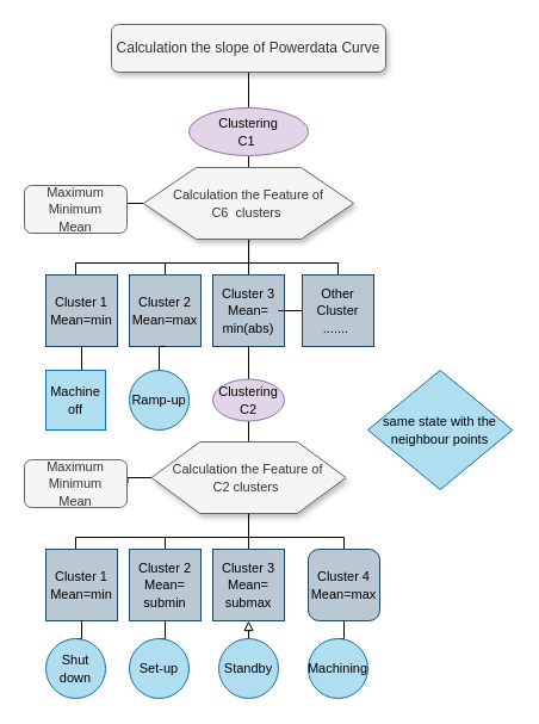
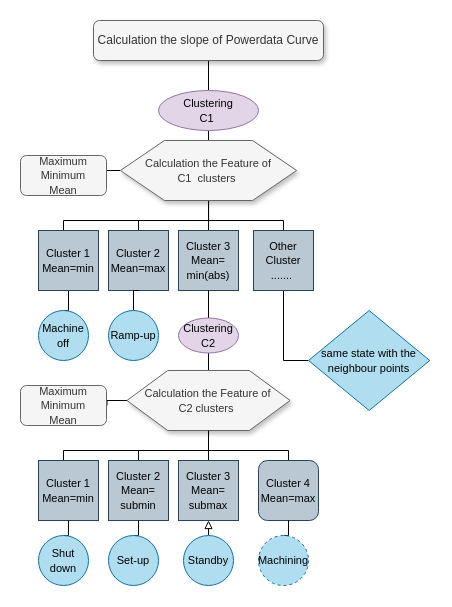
  <mxCell id="0" />
  <mxCell id="1" parent="0" />
  <mxCell id="2" value="" style="edgeStyle=orthogonalEdgeStyle;rounded=0;orthogonalLoop=1;jettySize=auto;html=1;endArrow=none;endFill=0;" parent="1" source="3" target="5" edge="1"><mxGeometry relative="1" as="geometry" /></mxCell>
  <mxCell id="3" value="&lt;font style=&quot;font-size: 12px&quot;&gt;Calculation the slope of Powerdata Curve&lt;/font&gt;" style="rounded=1;whiteSpace=wrap;html=1;fillColor=#f5f5f5;strokeColor=#666666;fontColor=#333333;shadow=1;" parent="1" vertex="1"><mxGeometry x="93.01" y="20" width="230" height="40" as="geometry" /></mxCell>
  <mxCell id="4" value="" style="edgeStyle=orthogonalEdgeStyle;rounded=0;orthogonalLoop=1;jettySize=auto;html=1;endArrow=none;endFill=0;" parent="1" source="5" edge="1"><mxGeometry relative="1" as="geometry"><mxPoint x="208" y="150" as="targetPoint" /></mxGeometry></mxCell>
  <mxCell id="5" value="&lt;font style=&quot;font-size: 11px&quot;&gt;Clustering&lt;br&gt;C1&amp;nbsp;&lt;/font&gt;" style="ellipse;whiteSpace=wrap;html=1;fillColor=#e1d5e7;strokeColor=#9673a6;shadow=0;" parent="1" vertex="1"><mxGeometry x="158" y="90" width="100" height="40" as="geometry" /></mxCell>
  <mxCell id="6" value="" style="edgeStyle=orthogonalEdgeStyle;rounded=0;orthogonalLoop=1;jettySize=auto;html=1;endArrow=none;endFill=0;" parent="1" source="11" target="15" edge="1"><mxGeometry relative="1" as="geometry" /></mxCell>
  <mxCell id="7" style="edgeStyle=orthogonalEdgeStyle;rounded=0;orthogonalLoop=1;jettySize=auto;html=1;exitX=0.5;exitY=1;exitDx=0;exitDy=0;entryX=0.5;entryY=0;entryDx=0;entryDy=0;endArrow=none;endFill=0;" parent="1" source="11" target="16" edge="1"><mxGeometry relative="1" as="geometry" /></mxCell>
  <mxCell id="8" style="edgeStyle=orthogonalEdgeStyle;rounded=0;orthogonalLoop=1;jettySize=auto;html=1;exitX=0.5;exitY=1;exitDx=0;exitDy=0;entryX=0.5;entryY=0;entryDx=0;entryDy=0;endArrow=none;endFill=0;" parent="1" source="11" target="18" edge="1"><mxGeometry relative="1" as="geometry" /></mxCell>
  <mxCell id="9" style="edgeStyle=orthogonalEdgeStyle;rounded=0;orthogonalLoop=1;jettySize=auto;html=1;exitX=0.5;exitY=1;exitDx=0;exitDy=0;endArrow=none;endFill=0;" parent="1" source="11" target="14" edge="1"><mxGeometry relative="1" as="geometry"><Array as="points"><mxPoint x="208" y="220" /><mxPoint x="63" y="220" /></Array></mxGeometry></mxCell>
  <mxCell id="10" value="" style="edgeStyle=orthogonalEdgeStyle;rounded=0;orthogonalLoop=1;jettySize=auto;html=1;endArrow=none;endFill=0;" parent="1" source="11" target="12" edge="1"><mxGeometry relative="1" as="geometry" /></mxCell>
- <mxCell id="11" value="&lt;font style=&quot;font-size: 11px&quot;&gt;Calculation the Feature of &lt;br&gt;C6 &amp;nbsp;clusters&amp;nbsp;&lt;/font&gt;" style="shape=hexagon;perimeter=hexagonPerimeter2;whiteSpace=wrap;html=1;fillColor=#f5f5f5;strokeColor=#666666;fontColor=#333333;shadow=1;" parent="1" vertex="1"><mxGeometry x="119.88" y="140" width="176.25" height="60" as="geometry" /></mxCell>
+ <mxCell id="11" value="&lt;font style=&quot;font-size: 11px&quot;&gt;Calculation the Feature of &lt;br&gt;C1 &amp;nbsp;clusters&amp;nbsp;&lt;/font&gt;" style="shape=hexagon;perimeter=hexagonPerimeter2;whiteSpace=wrap;html=1;fillColor=#f5f5f5;strokeColor=#666666;fontColor=#333333;shadow=1;" parent="1" vertex="1"><mxGeometry x="119.88" y="140" width="176.25" height="60" as="geometry" /></mxCell>
  <mxCell id="12" value="&lt;font style=&quot;font-size: 11px&quot;&gt;Maximum&lt;br&gt;Minimum&lt;br&gt;Mean&lt;/font&gt;" style="rounded=1;whiteSpace=wrap;html=1;shadow=0;fillColor=#f5f5f5;strokeColor=#666666;fontColor=#333333;" parent="1" vertex="1"><mxGeometry x="20" y="155" width="86" height="40" as="geometry" /></mxCell>
  <mxCell id="13" value="" style="edgeStyle=orthogonalEdgeStyle;rounded=0;orthogonalLoop=1;jettySize=auto;html=1;endArrow=none;endFill=0;" parent="1" source="14" target="19" edge="1"><mxGeometry relative="1" as="geometry" /></mxCell>
  <mxCell id="14" value="&lt;font style=&quot;font-size: 11px&quot;&gt;Cluster 1&lt;br&gt;Mean=min&lt;br&gt;&lt;/font&gt;" style="whiteSpace=wrap;html=1;aspect=fixed;shadow=0;fillColor=#bac8d3;strokeColor=#23445d;" parent="1" vertex="1"><mxGeometry x="38" y="230" width="60" height="60" as="geometry" /></mxCell>
  <mxCell id="15" value="&lt;font style=&quot;font-size: 11px&quot;&gt;Cluster 3&lt;br&gt;Mean=&lt;br&gt;min(abs)&lt;br&gt;&lt;/font&gt;" style="whiteSpace=wrap;html=1;aspect=fixed;shadow=0;fillColor=#bac8d3;strokeColor=#23445d;" parent="1" vertex="1"><mxGeometry x="178" y="230" width="60" height="60" as="geometry" /></mxCell>
  <mxCell id="16" value="&lt;font style=&quot;font-size: 11px&quot;&gt;Cluster 2&lt;br&gt;Mean=max&lt;br&gt;&lt;/font&gt;" style="whiteSpace=wrap;html=1;aspect=fixed;shadow=0;fillColor=#bac8d3;strokeColor=#23445d;" parent="1" vertex="1"><mxGeometry x="108" y="230" width="60" height="60" as="geometry" /></mxCell>
- <mxCell id="17" value="" style="edgeStyle=orthogonalEdgeStyle;rounded=0;orthogonalLoop=1;jettySize=auto;html=1;endArrow=none;endFill=0;" parent="1" source="18" edge="1" target="15"><mxGeometry relative="1" as="geometry"><mxPoint x="283" y="310" as="targetPoint" /></mxGeometry></mxCell>
+ <mxCell id="17" value="" style="edgeStyle=orthogonalEdgeStyle;rounded=0;orthogonalLoop=1;jettySize=auto;html=1;endArrow=none;endFill=0;entryX=0;entryY=0.5;entryDx=0;entryDy=0;" parent="1" source="18" edge="1" target="44"><mxGeometry relative="1" as="geometry"><mxPoint x="283" y="310" as="targetPoint" /></mxGeometry></mxCell>
  <mxCell id="18" value="&lt;font style=&quot;font-size: 11px&quot;&gt;Other Cluster&lt;br&gt;.......&amp;nbsp;&lt;/font&gt;" style="whiteSpace=wrap;html=1;aspect=fixed;shadow=0;fillColor=#bac8d3;strokeColor=#23445d;" parent="1" vertex="1"><mxGeometry x="253" y="230" width="60" height="60" as="geometry" /></mxCell>
- <mxCell id="19" value="&lt;font style=&quot;font-size: 11px&quot;&gt;Machine off&lt;/font&gt;" style="whiteSpace=wrap;html=1;aspect=fixed;shadow=0;fillColor=#b1ddf0;strokeColor=#10739e;rounded=0;" parent="1" vertex="1"><mxGeometry x="38" y="310" width="50" height="50" as="geometry" /></mxCell>
+ <mxCell id="19" value="&lt;font style=&quot;font-size: 11px&quot;&gt;Machine off&lt;/font&gt;" style="ellipse;whiteSpace=wrap;html=1;aspect=fixed;shadow=0;fillColor=#b1ddf0;strokeColor=#10739e;" parent="1" vertex="1"><mxGeometry x="38" y="310" width="50" height="50" as="geometry" /></mxCell>
  <mxCell id="20" value="" style="edgeStyle=orthogonalEdgeStyle;rounded=0;orthogonalLoop=1;jettySize=auto;html=1;endArrow=none;endFill=0;" parent="1" source="21" target="16" edge="1"><mxGeometry relative="1" as="geometry" /></mxCell>
  <mxCell id="21" value="&lt;font style=&quot;font-size: 11px&quot;&gt;Ramp-up&lt;/font&gt;" style="ellipse;whiteSpace=wrap;html=1;aspect=fixed;shadow=0;fillColor=#b1ddf0;strokeColor=#10739e;" parent="1" vertex="1"><mxGeometry x="108" y="310" width="50" height="50" as="geometry" /></mxCell>
  <mxCell id="22" value="" style="edgeStyle=orthogonalEdgeStyle;rounded=0;orthogonalLoop=1;jettySize=auto;html=1;endArrow=none;endFill=0;" parent="1" source="24" target="15" edge="1"><mxGeometry relative="1" as="geometry" /></mxCell>
  <mxCell id="23" value="" style="edgeStyle=orthogonalEdgeStyle;rounded=0;orthogonalLoop=1;jettySize=auto;html=1;endArrow=none;endFill=0;" parent="1" source="24" target="29" edge="1"><mxGeometry relative="1" as="geometry" /></mxCell>
  <mxCell id="24" value="&lt;font style=&quot;font-size: 11px&quot;&gt;Clustering&lt;br&gt;C2&lt;br&gt;&lt;/font&gt;" style="ellipse;whiteSpace=wrap;html=1;fillColor=#e1d5e7;strokeColor=#9673a6;shadow=0;" parent="1" vertex="1"><mxGeometry x="178" y="317.5" width="60" height="35" as="geometry" /></mxCell>
  <mxCell id="25" value="" style="edgeStyle=orthogonalEdgeStyle;rounded=0;orthogonalLoop=1;jettySize=auto;html=1;endArrow=none;endFill=0;" parent="1" source="29" target="30" edge="1"><mxGeometry relative="1" as="geometry" /></mxCell>
  <mxCell id="26" style="edgeStyle=orthogonalEdgeStyle;rounded=0;orthogonalLoop=1;jettySize=auto;html=1;exitX=0.5;exitY=1;exitDx=0;exitDy=0;endArrow=none;endFill=0;" parent="1" source="29" target="35" edge="1"><mxGeometry relative="1" as="geometry" /></mxCell>
  <mxCell id="27" style="edgeStyle=orthogonalEdgeStyle;rounded=0;orthogonalLoop=1;jettySize=auto;html=1;exitX=0.5;exitY=1;exitDx=0;exitDy=0;entryX=0.5;entryY=0;entryDx=0;entryDy=0;endArrow=none;endFill=0;" parent="1" source="29" target="32" edge="1"><mxGeometry relative="1" as="geometry" /></mxCell>
  <mxCell id="28" style="edgeStyle=orthogonalEdgeStyle;rounded=0;orthogonalLoop=1;jettySize=auto;html=1;exitX=0.5;exitY=1;exitDx=0;exitDy=0;entryX=0.5;entryY=0;entryDx=0;entryDy=0;endArrow=none;endFill=0;" parent="1" source="29" target="31" edge="1"><mxGeometry relative="1" as="geometry"><Array as="points"><mxPoint x="208" y="450" /><mxPoint x="63" y="450" /></Array></mxGeometry></mxCell>
  <mxCell id="29" value="&lt;font style=&quot;font-size: 11px&quot;&gt;Calculation the Feature of &lt;br&gt;C2 clusters&amp;nbsp;&lt;/font&gt;" style="shape=hexagon;perimeter=hexagonPerimeter2;whiteSpace=wrap;html=1;fillColor=#f5f5f5;strokeColor=#666666;fontColor=#333333;shadow=1;" parent="1" vertex="1"><mxGeometry x="126.45" y="370" width="163.12" height="60" as="geometry" /></mxCell>
  <mxCell id="30" value="&lt;font style=&quot;font-size: 11px&quot;&gt;Maximum&lt;br&gt;Minimum&lt;br&gt;Mean&lt;/font&gt;" style="rounded=1;whiteSpace=wrap;html=1;shadow=0;fillColor=#f5f5f5;strokeColor=#666666;fontColor=#333333;" parent="1" vertex="1"><mxGeometry x="20" y="385" width="86" height="40" as="geometry" /></mxCell>
  <mxCell id="31" value="&lt;font style=&quot;font-size: 11px&quot;&gt;Cluster 1&lt;br&gt;Mean=min&lt;br&gt;&lt;/font&gt;" style="whiteSpace=wrap;html=1;aspect=fixed;shadow=0;fillColor=#bac8d3;strokeColor=#23445d;" parent="1" vertex="1"><mxGeometry x="38" y="460" width="60" height="60" as="geometry" /></mxCell>
  <mxCell id="32" value="&lt;font style=&quot;font-size: 11px&quot;&gt;&lt;span&gt;Cluster 2&lt;/span&gt;&lt;br&gt;&lt;font style=&quot;font-size: 11px&quot;&gt;Mean=&lt;br&gt;submin&lt;/font&gt;&lt;br&gt;&lt;/font&gt;" style="whiteSpace=wrap;html=1;aspect=fixed;shadow=0;fillColor=#bac8d3;strokeColor=#23445d;" parent="1" vertex="1"><mxGeometry x="108" y="460" width="60" height="60" as="geometry" /></mxCell>
  <mxCell id="33" value="" style="edgeStyle=orthogonalEdgeStyle;rounded=0;orthogonalLoop=1;jettySize=auto;html=1;endArrow=none;endFill=0;" parent="1" source="34" target="29" edge="1"><mxGeometry relative="1" as="geometry" /></mxCell>
  <mxCell id="34" value="&lt;font style=&quot;font-size: 11px&quot;&gt;Cluster 3&lt;br&gt;&lt;font style=&quot;font-size: 11px&quot;&gt;Mean=&lt;br&gt;submax&lt;/font&gt;&lt;br&gt;&lt;/font&gt;" style="whiteSpace=wrap;html=1;aspect=fixed;shadow=0;fillColor=#bac8d3;strokeColor=#23445d;" parent="1" vertex="1"><mxGeometry x="178" y="460" width="60" height="60" as="geometry" /></mxCell>
  <mxCell id="35" value="&lt;font style=&quot;font-size: 11px&quot;&gt;Cluster 4&lt;br&gt;Mean=max&lt;br&gt;&lt;/font&gt;" style="whiteSpace=wrap;html=1;aspect=fixed;shadow=0;fillColor=#bac8d3;strokeColor=#23445d;rounded=1;" parent="1" vertex="1"><mxGeometry x="258" y="460" width="60" height="60" as="geometry" /></mxCell>
  <mxCell id="36" style="edgeStyle=orthogonalEdgeStyle;rounded=0;orthogonalLoop=1;jettySize=auto;html=1;exitX=0.5;exitY=0;exitDx=0;exitDy=0;entryX=0.5;entryY=1;entryDx=0;entryDy=0;endArrow=none;endFill=0;" parent="1" source="37" target="31" edge="1"><mxGeometry relative="1" as="geometry" /></mxCell>
  <mxCell id="37" value="&lt;font style=&quot;font-size: 11px&quot;&gt;Shut down&lt;/font&gt;" style="ellipse;whiteSpace=wrap;html=1;aspect=fixed;shadow=0;fillColor=#b1ddf0;strokeColor=#10739e;" parent="1" vertex="1"><mxGeometry x="38" y="535" width="50" height="50" as="geometry" /></mxCell>
  <mxCell id="38" style="edgeStyle=orthogonalEdgeStyle;rounded=0;orthogonalLoop=1;jettySize=auto;html=1;exitX=0.5;exitY=0;exitDx=0;exitDy=0;entryX=0.5;entryY=1;entryDx=0;entryDy=0;endArrow=none;endFill=0;" parent="1" source="39" target="32" edge="1"><mxGeometry relative="1" as="geometry" /></mxCell>
  <mxCell id="39" value="&lt;font style=&quot;font-size: 11px&quot;&gt;Set-up&lt;/font&gt;" style="ellipse;whiteSpace=wrap;html=1;aspect=fixed;shadow=0;fillColor=#b1ddf0;strokeColor=#10739e;" parent="1" vertex="1"><mxGeometry x="108" y="535" width="50" height="50" as="geometry" /></mxCell>
  <mxCell id="40" style="edgeStyle=orthogonalEdgeStyle;rounded=0;orthogonalLoop=1;jettySize=auto;html=1;exitX=0.5;exitY=0;exitDx=0;exitDy=0;entryX=0.5;entryY=1;entryDx=0;entryDy=0;endArrow=block;endFill=0;" parent="1" source="41" target="34" edge="1"><mxGeometry relative="1" as="geometry" /></mxCell>
  <mxCell id="41" value="&lt;font style=&quot;font-size: 11px&quot;&gt;Standby&lt;/font&gt;" style="ellipse;whiteSpace=wrap;html=1;aspect=fixed;shadow=0;fillColor=#b1ddf0;strokeColor=#10739e;" parent="1" vertex="1"><mxGeometry x="183" y="535" width="50" height="50" as="geometry" /></mxCell>
  <mxCell id="42" style="edgeStyle=orthogonalEdgeStyle;rounded=0;orthogonalLoop=1;jettySize=auto;html=1;exitX=0.5;exitY=0;exitDx=0;exitDy=0;entryX=0.5;entryY=1;entryDx=0;entryDy=0;endArrow=none;endFill=0;" parent="1" source="43" target="35" edge="1"><mxGeometry relative="1" as="geometry" /></mxCell>
- <mxCell id="43" value="&lt;font style=&quot;font-size: 11px&quot;&gt;Machining&lt;/font&gt;" style="ellipse;whiteSpace=wrap;html=1;aspect=fixed;shadow=0;fillColor=#b1ddf0;strokeColor=#10739e;" parent="1" vertex="1"><mxGeometry x="258" y="535" width="50" height="50" as="geometry" /></mxCell>
+ <mxCell id="43" value="&lt;font style=&quot;font-size: 11px&quot;&gt;Machining&lt;/font&gt;" style="ellipse;whiteSpace=wrap;html=1;aspect=fixed;shadow=0;fillColor=#b1ddf0;strokeColor=#10739e;dashed=1;" parent="1" vertex="1"><mxGeometry x="258" y="535" width="50" height="50" as="geometry" /></mxCell>
  <mxCell id="44" value="&lt;font style=&quot;font-size: 11px&quot;&gt;same state with the neighbour points&lt;/font&gt;" style="rhombus;whiteSpace=wrap;html=1;shadow=0;fillColor=#b1ddf0;strokeColor=#10739e;" parent="1" vertex="1"><mxGeometry x="308" y="310" width="121.25" height="100" as="geometry" /></mxCell>
